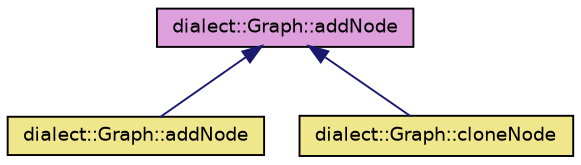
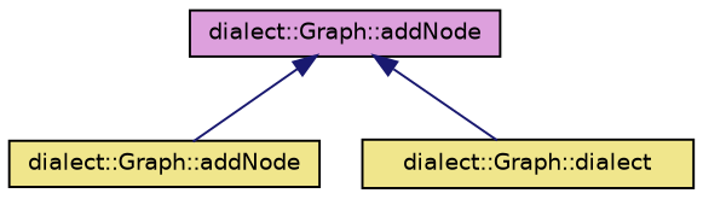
  digraph {
    rankdir=TB
    node [color=black fillcolor=khaki fontname=Helvetica fontsize=10 shape=record style=filled]
    edge [color=midnightblue dir=back fontname=Helvetica fontsize=10 labelfontname=Helvetica labelfontsize=10 style=solid]
    n1 [fillcolor=plum fontcolor=black height=0.2 label="dialect::Graph::addNode" width=0.4]
    n2 [height=0.2 label="dialect::Graph::addNode" width=0.4]
-   n3 [height=0.2 label="dialect::Graph::cloneNode" width=0.4]
+   n3 [height=0.2 label="dialect::Graph::dialect" width=0.4]
    n1 -> n2
    n1 -> n3
  }
